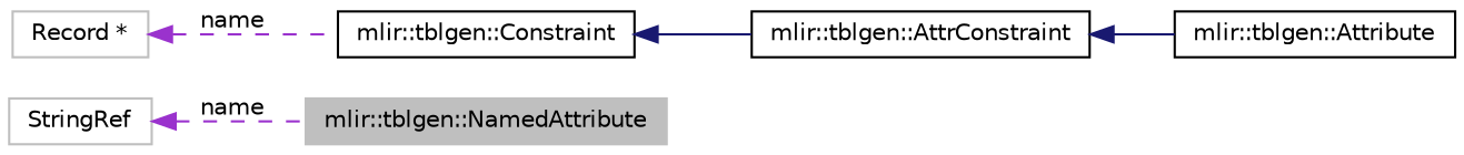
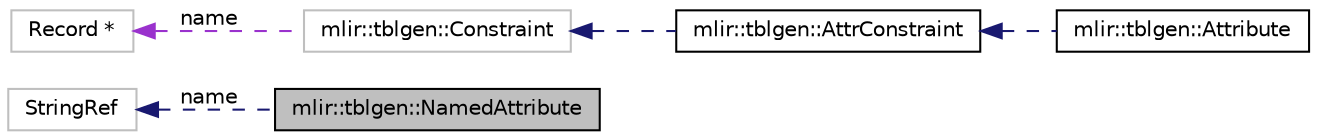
  digraph {
    rankdir=LR
    node [color=black fontname=Helvetica fontsize=10 shape=record]
    edge [color=midnightblue dir=back fontname=Helvetica fontsize=10 labelfontname=Helvetica labelfontsize=10 style=solid]
-   n1 [color=grey75 fillcolor=grey75 fontcolor=black height=0.2 label="mlir::tblgen::NamedAttribute" style=filled width=0.4]
+   n1 [fillcolor=grey75 fontcolor=black height=0.2 label="mlir::tblgen::NamedAttribute" style=filled width=0.4]
    n2 [height=0.2 label="mlir::tblgen::Attribute" width=0.4]
    n3 [height=0.2 label="mlir::tblgen::AttrConstraint" width=0.4]
-   n4 [height=0.2 label="mlir::tblgen::Constraint" width=0.4]
+   n4 [color=grey75 height=0.2 label="mlir::tblgen::Constraint" width=0.4]
    n5 [color=grey75 height=0.2 label="Record *" width=0.4]
    n6 [color=grey75 height=0.2 label=StringRef width=0.4]
-   n3 -> n2
-   n4 -> n3
+   n3 -> n2 [style=dashed]
+   n4 -> n3 [style=dashed]
    n5 -> n4 [color=darkorchid3 label=" name" style=dashed]
-   n6 -> n1 [color=darkorchid3 label=" name" style=dashed]
+   n6 -> n1 [label=" name" style=dashed]
  }
